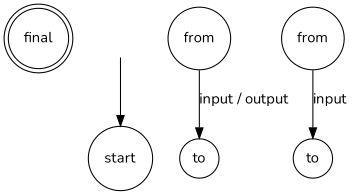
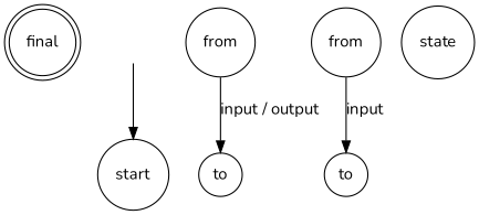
  digraph {
    rankdir=TB
    fontname=Nunito
    node [shape=circle fontname=Nunito]
    edge [fontname=Nunito]
    final [shape=doublecircle]
    " " [shape=none]
    start
    n4 [label=from]
    n5 [label=to]
    n6 [label=from]
    n7 [label=to]
+   state
    " " -> start
    n4 -> n5 [label="input / output"]
    n6 -> n7 [label=input]
  }
